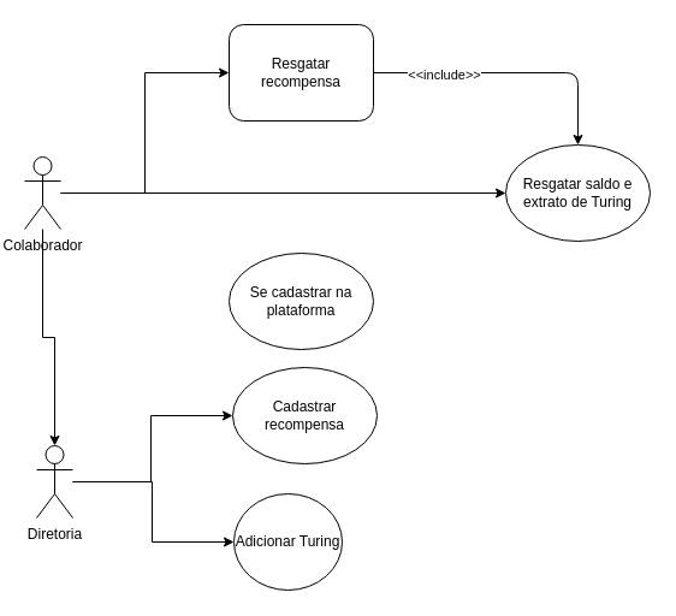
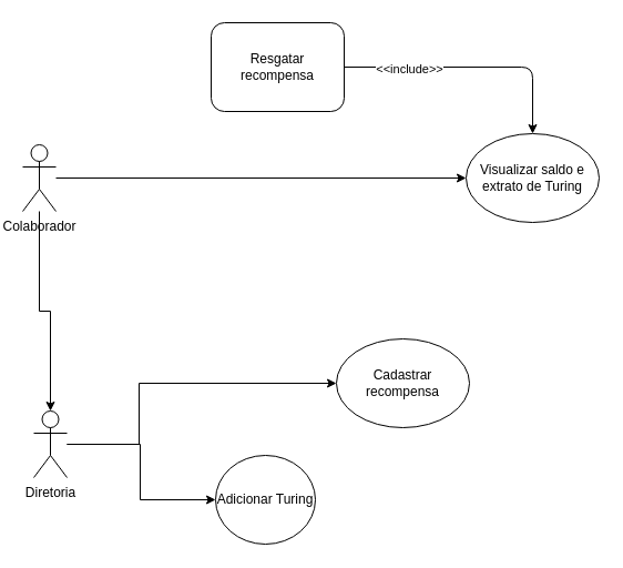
  <mxCell id="0" />
  <mxCell id="1" parent="0" />
  <mxCell id="2" style="edgeStyle=orthogonalEdgeStyle;rounded=0;orthogonalLoop=1;jettySize=auto;html=1;entryX=0;entryY=0.5;entryDx=0;entryDy=0;" parent="1" source="5" target="6" edge="1"><mxGeometry relative="1" as="geometry" /></mxCell>
- <mxCell id="3" style="edgeStyle=orthogonalEdgeStyle;rounded=0;orthogonalLoop=1;jettySize=auto;html=1;entryX=0;entryY=0.5;entryDx=0;entryDy=0;" parent="1" source="5" target="12" edge="1"><mxGeometry relative="1" as="geometry" /></mxCell>
  <mxCell id="4" style="edgeStyle=orthogonalEdgeStyle;rounded=0;orthogonalLoop=1;jettySize=auto;html=1;" parent="1" source="5" target="9" edge="1"><mxGeometry relative="1" as="geometry" /></mxCell>
  <mxCell id="5" value="&lt;div&gt;Colaborador&lt;/div&gt;" style="shape=umlActor;verticalLabelPosition=bottom;verticalAlign=top;html=1;" parent="1" vertex="1"><mxGeometry x="20" y="130" width="30" height="60" as="geometry" /></mxCell>
- <mxCell id="6" value="Resgatar saldo e extrato de Turing" style="ellipse;whiteSpace=wrap;html=1;" parent="1" vertex="1"><mxGeometry x="420" y="120" width="120" height="80" as="geometry" /></mxCell>
+ <mxCell id="6" value="Visualizar saldo e extrato de Turing" style="ellipse;whiteSpace=wrap;html=1;" parent="1" vertex="1"><mxGeometry x="420" y="120" width="120" height="80" as="geometry" /></mxCell>
  <mxCell id="7" style="edgeStyle=orthogonalEdgeStyle;rounded=0;orthogonalLoop=1;jettySize=auto;html=1;entryX=0;entryY=0.5;entryDx=0;entryDy=0;" parent="1" source="9" target="15" edge="1"><mxGeometry relative="1" as="geometry"><Array as="points"><mxPoint x="126" y="400" /><mxPoint x="126" y="450" /></Array></mxGeometry></mxCell>
  <mxCell id="8" style="edgeStyle=orthogonalEdgeStyle;rounded=0;orthogonalLoop=1;jettySize=auto;html=1;entryX=0;entryY=0.5;entryDx=0;entryDy=0;" parent="1" source="9" target="14" edge="1"><mxGeometry relative="1" as="geometry"><Array as="points"><mxPoint x="125" y="400" /><mxPoint x="125" y="345" /></Array></mxGeometry></mxCell>
  <mxCell id="9" value="Diretoria" style="shape=umlActor;verticalLabelPosition=bottom;verticalAlign=top;html=1;" parent="1" vertex="1"><mxGeometry x="30" y="370" width="30" height="60" as="geometry" /></mxCell>
  <mxCell id="10" style="edgeStyle=none;html=1;entryX=0.5;entryY=0;entryDx=0;entryDy=0;" edge="1" parent="1" source="12" target="6"><mxGeometry relative="1" as="geometry"><mxPoint x="480" y="60" as="targetPoint" /><Array as="points"><mxPoint x="480" y="60" /></Array></mxGeometry></mxCell>
  <mxCell id="11" value="&amp;lt;&amp;lt;include&amp;gt;&amp;gt;" style="edgeLabel;html=1;align=center;verticalAlign=middle;resizable=0;points=[];" vertex="1" connectable="0" parent="10"><mxGeometry x="-0.499" y="-1" relative="1" as="geometry"><mxPoint as="offset" /></mxGeometry></mxCell>
  <mxCell id="12" value="Resgatar recompensa" style="whiteSpace=wrap;html=1;rounded=1;" parent="1" vertex="1"><mxGeometry x="190" y="20" width="120" height="80" as="geometry" /></mxCell>
- <mxCell id="13" value="Se cadastrar na plataforma" style="ellipse;whiteSpace=wrap;html=1;" parent="1" vertex="1"><mxGeometry x="190" y="210" width="120" height="80" as="geometry" /></mxCell>
- <mxCell id="14" value="Cadastrar recompensa" style="ellipse;whiteSpace=wrap;html=1;" parent="1" vertex="1"><mxGeometry x="193" y="305" width="120" height="80" as="geometry" /></mxCell>
+ <mxCell id="14" value="Cadastrar recompensa" style="ellipse;whiteSpace=wrap;html=1;" parent="1" vertex="1"><mxGeometry x="303" y="305" width="120" height="80" as="geometry" /></mxCell>
  <mxCell id="15" value="Adicionar Turing" style="ellipse;whiteSpace=wrap;html=1;" parent="1" vertex="1"><mxGeometry x="194" y="410" width="90" height="80" as="geometry" /></mxCell>
